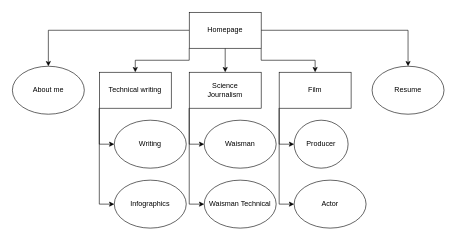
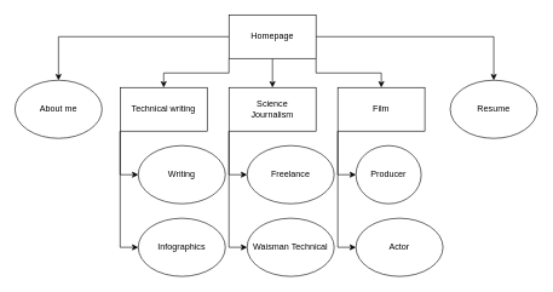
  <mxCell id="0" />
  <mxCell id="1" parent="0" />
  <mxCell id="2" style="edgeStyle=orthogonalEdgeStyle;rounded=0;orthogonalLoop=1;jettySize=auto;html=1;exitX=0;exitY=1;exitDx=0;exitDy=0;" edge="1" parent="1" source="7" target="10"><mxGeometry relative="1" as="geometry" /></mxCell>
  <mxCell id="3" style="edgeStyle=orthogonalEdgeStyle;rounded=0;orthogonalLoop=1;jettySize=auto;html=1;exitX=0.5;exitY=1;exitDx=0;exitDy=0;entryX=0.5;entryY=0;entryDx=0;entryDy=0;" edge="1" parent="1" source="7" target="13"><mxGeometry relative="1" as="geometry" /></mxCell>
  <mxCell id="4" style="edgeStyle=orthogonalEdgeStyle;rounded=0;orthogonalLoop=1;jettySize=auto;html=1;exitX=1;exitY=1;exitDx=0;exitDy=0;entryX=0.5;entryY=0;entryDx=0;entryDy=0;" edge="1" parent="1" source="7" target="16"><mxGeometry relative="1" as="geometry" /></mxCell>
  <mxCell id="5" style="edgeStyle=orthogonalEdgeStyle;rounded=0;orthogonalLoop=1;jettySize=auto;html=1;exitX=0;exitY=0.5;exitDx=0;exitDy=0;entryX=0.5;entryY=0;entryDx=0;entryDy=0;" edge="1" parent="1" source="7" target="23"><mxGeometry relative="1" as="geometry" /></mxCell>
  <mxCell id="6" style="edgeStyle=orthogonalEdgeStyle;rounded=0;orthogonalLoop=1;jettySize=auto;html=1;exitX=1;exitY=0.5;exitDx=0;exitDy=0;entryX=0.5;entryY=0;entryDx=0;entryDy=0;" edge="1" parent="1" source="7" target="24"><mxGeometry relative="1" as="geometry" /></mxCell>
  <mxCell id="7" value="Homepage" style="rounded=0;whiteSpace=wrap;html=1;" vertex="1" parent="1"><mxGeometry x="315" y="20" width="120" height="60" as="geometry" /></mxCell>
  <mxCell id="8" style="edgeStyle=orthogonalEdgeStyle;rounded=0;orthogonalLoop=1;jettySize=auto;html=1;exitX=0;exitY=1;exitDx=0;exitDy=0;entryX=0;entryY=0.5;entryDx=0;entryDy=0;" edge="1" parent="1" source="10" target="22"><mxGeometry relative="1" as="geometry" /></mxCell>
  <mxCell id="9" style="edgeStyle=orthogonalEdgeStyle;rounded=0;orthogonalLoop=1;jettySize=auto;html=1;exitX=0;exitY=1;exitDx=0;exitDy=0;entryX=0;entryY=0.5;entryDx=0;entryDy=0;" edge="1" parent="1" source="10" target="21"><mxGeometry relative="1" as="geometry" /></mxCell>
  <mxCell id="10" value="Technical writing" style="rounded=0;whiteSpace=wrap;html=1;" vertex="1" parent="1"><mxGeometry x="165" y="120" width="120" height="60" as="geometry" /></mxCell>
  <mxCell id="11" style="edgeStyle=orthogonalEdgeStyle;rounded=0;orthogonalLoop=1;jettySize=auto;html=1;exitX=0;exitY=1;exitDx=0;exitDy=0;entryX=0;entryY=0.5;entryDx=0;entryDy=0;" edge="1" parent="1" source="13" target="18"><mxGeometry relative="1" as="geometry" /></mxCell>
  <mxCell id="12" style="edgeStyle=orthogonalEdgeStyle;rounded=0;orthogonalLoop=1;jettySize=auto;html=1;exitX=0;exitY=1;exitDx=0;exitDy=0;entryX=0;entryY=0.5;entryDx=0;entryDy=0;" edge="1" parent="1" source="13" target="17"><mxGeometry relative="1" as="geometry" /></mxCell>
  <mxCell id="13" value="Science&lt;br&gt;Journalism" style="rounded=0;whiteSpace=wrap;html=1;" vertex="1" parent="1"><mxGeometry x="315" y="120" width="120" height="60" as="geometry" /></mxCell>
  <mxCell id="14" style="edgeStyle=orthogonalEdgeStyle;rounded=0;orthogonalLoop=1;jettySize=auto;html=1;exitX=0;exitY=1;exitDx=0;exitDy=0;entryX=0;entryY=0.5;entryDx=0;entryDy=0;" edge="1" parent="1" source="16" target="20"><mxGeometry relative="1" as="geometry" /></mxCell>
  <mxCell id="15" style="edgeStyle=orthogonalEdgeStyle;rounded=0;orthogonalLoop=1;jettySize=auto;html=1;exitX=0;exitY=1;exitDx=0;exitDy=0;entryX=0;entryY=0.5;entryDx=0;entryDy=0;" edge="1" parent="1" source="16" target="19"><mxGeometry relative="1" as="geometry" /></mxCell>
  <mxCell id="16" value="Film" style="rounded=0;whiteSpace=wrap;html=1;" vertex="1" parent="1"><mxGeometry x="465" y="120" width="120" height="60" as="geometry" /></mxCell>
- <mxCell id="17" value="Waisman" style="ellipse;whiteSpace=wrap;html=1;" vertex="1" parent="1"><mxGeometry x="340" y="200" width="120" height="80" as="geometry" /></mxCell>
+ <mxCell id="17" value="Freelance" style="ellipse;whiteSpace=wrap;html=1;" vertex="1" parent="1"><mxGeometry x="340" y="200" width="120" height="80" as="geometry" /></mxCell>
  <mxCell id="18" value="Waisman Technical" style="ellipse;whiteSpace=wrap;html=1;" vertex="1" parent="1"><mxGeometry x="340" y="300" width="120" height="80" as="geometry" /></mxCell>
  <mxCell id="19" value="Producer" style="ellipse;whiteSpace=wrap;html=1;" vertex="1" parent="1"><mxGeometry x="490" y="200" width="90" height="80" as="geometry" /></mxCell>
  <mxCell id="20" value="Actor" style="ellipse;whiteSpace=wrap;html=1;" vertex="1" parent="1"><mxGeometry x="490" y="300" width="120" height="80" as="geometry" /></mxCell>
  <mxCell id="21" value="Writing" style="ellipse;whiteSpace=wrap;html=1;" vertex="1" parent="1"><mxGeometry x="190" y="200" width="120" height="80" as="geometry" /></mxCell>
  <mxCell id="22" value="Infographics" style="ellipse;whiteSpace=wrap;html=1;" vertex="1" parent="1"><mxGeometry x="190" y="300" width="120" height="80" as="geometry" /></mxCell>
  <mxCell id="23" value="About me" style="ellipse;whiteSpace=wrap;html=1;" vertex="1" parent="1"><mxGeometry x="20" y="110" width="120" height="80" as="geometry" /></mxCell>
  <mxCell id="24" value="Resume" style="ellipse;whiteSpace=wrap;html=1;" vertex="1" parent="1"><mxGeometry x="620" y="110" width="120" height="80" as="geometry" /></mxCell>
